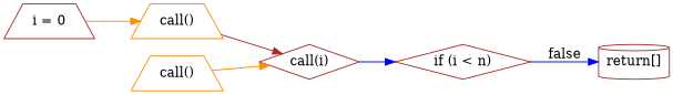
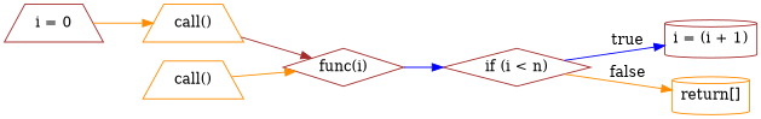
  digraph {
    rankdir=LR
    node [color=brown shape=trapezium]
    edge [color=blue]
    n1 [label="i = 0"]
    n2 [color=darkorange label="call()"]
-   n3 [label="call(i)" shape=diamond]
+   n3 [label="func(i)" shape=diamond]
    n4 [label="if (i < n)" shape=diamond]
-   n6 [label="return[]" shape=cylinder]
+   n5 [label="i = (i + 1)" shape=cylinder]
+   n6 [color=darkorange label="return[]" shape=cylinder]
    n7 [color=darkorange label="call()"]
    n1 -> n2 [color=darkorange]
    n2 -> n3 [color=brown]
    n3 -> n4
-   n4 -> n6 [label=false]
+   n4 -> n5 [label=true]
+   n4 -> n6 [color=darkorange label=false]
    n7 -> n3 [color=darkorange]
  }
